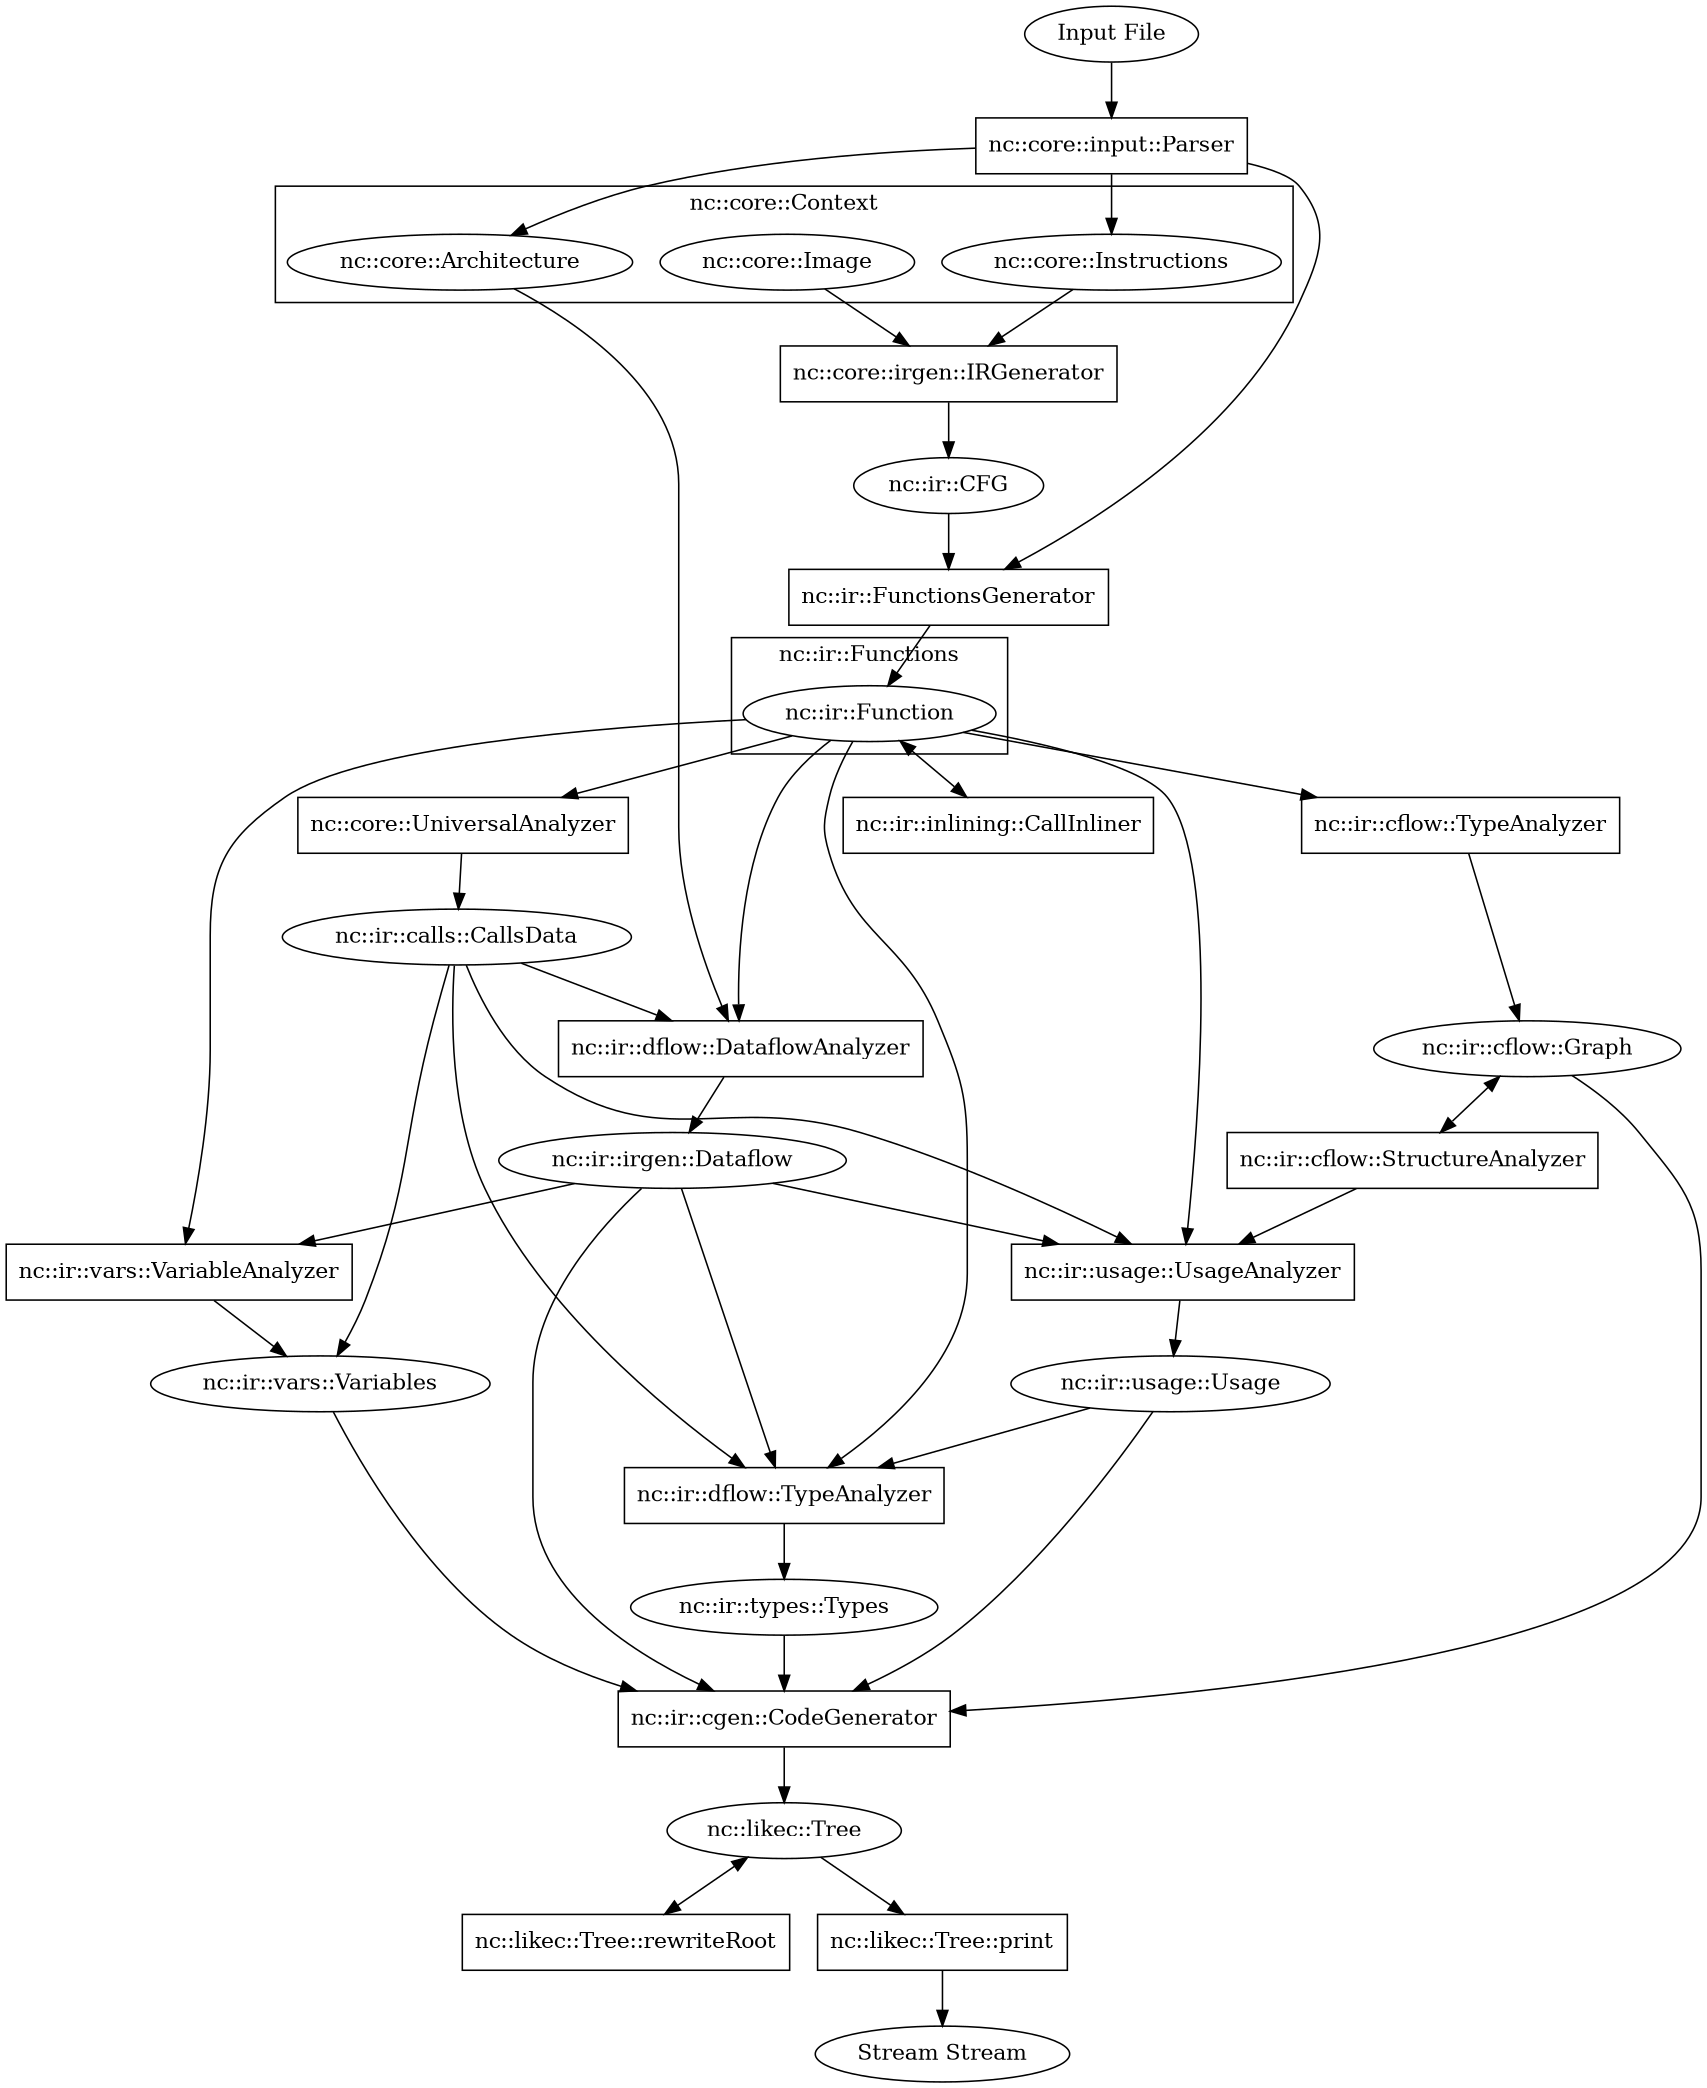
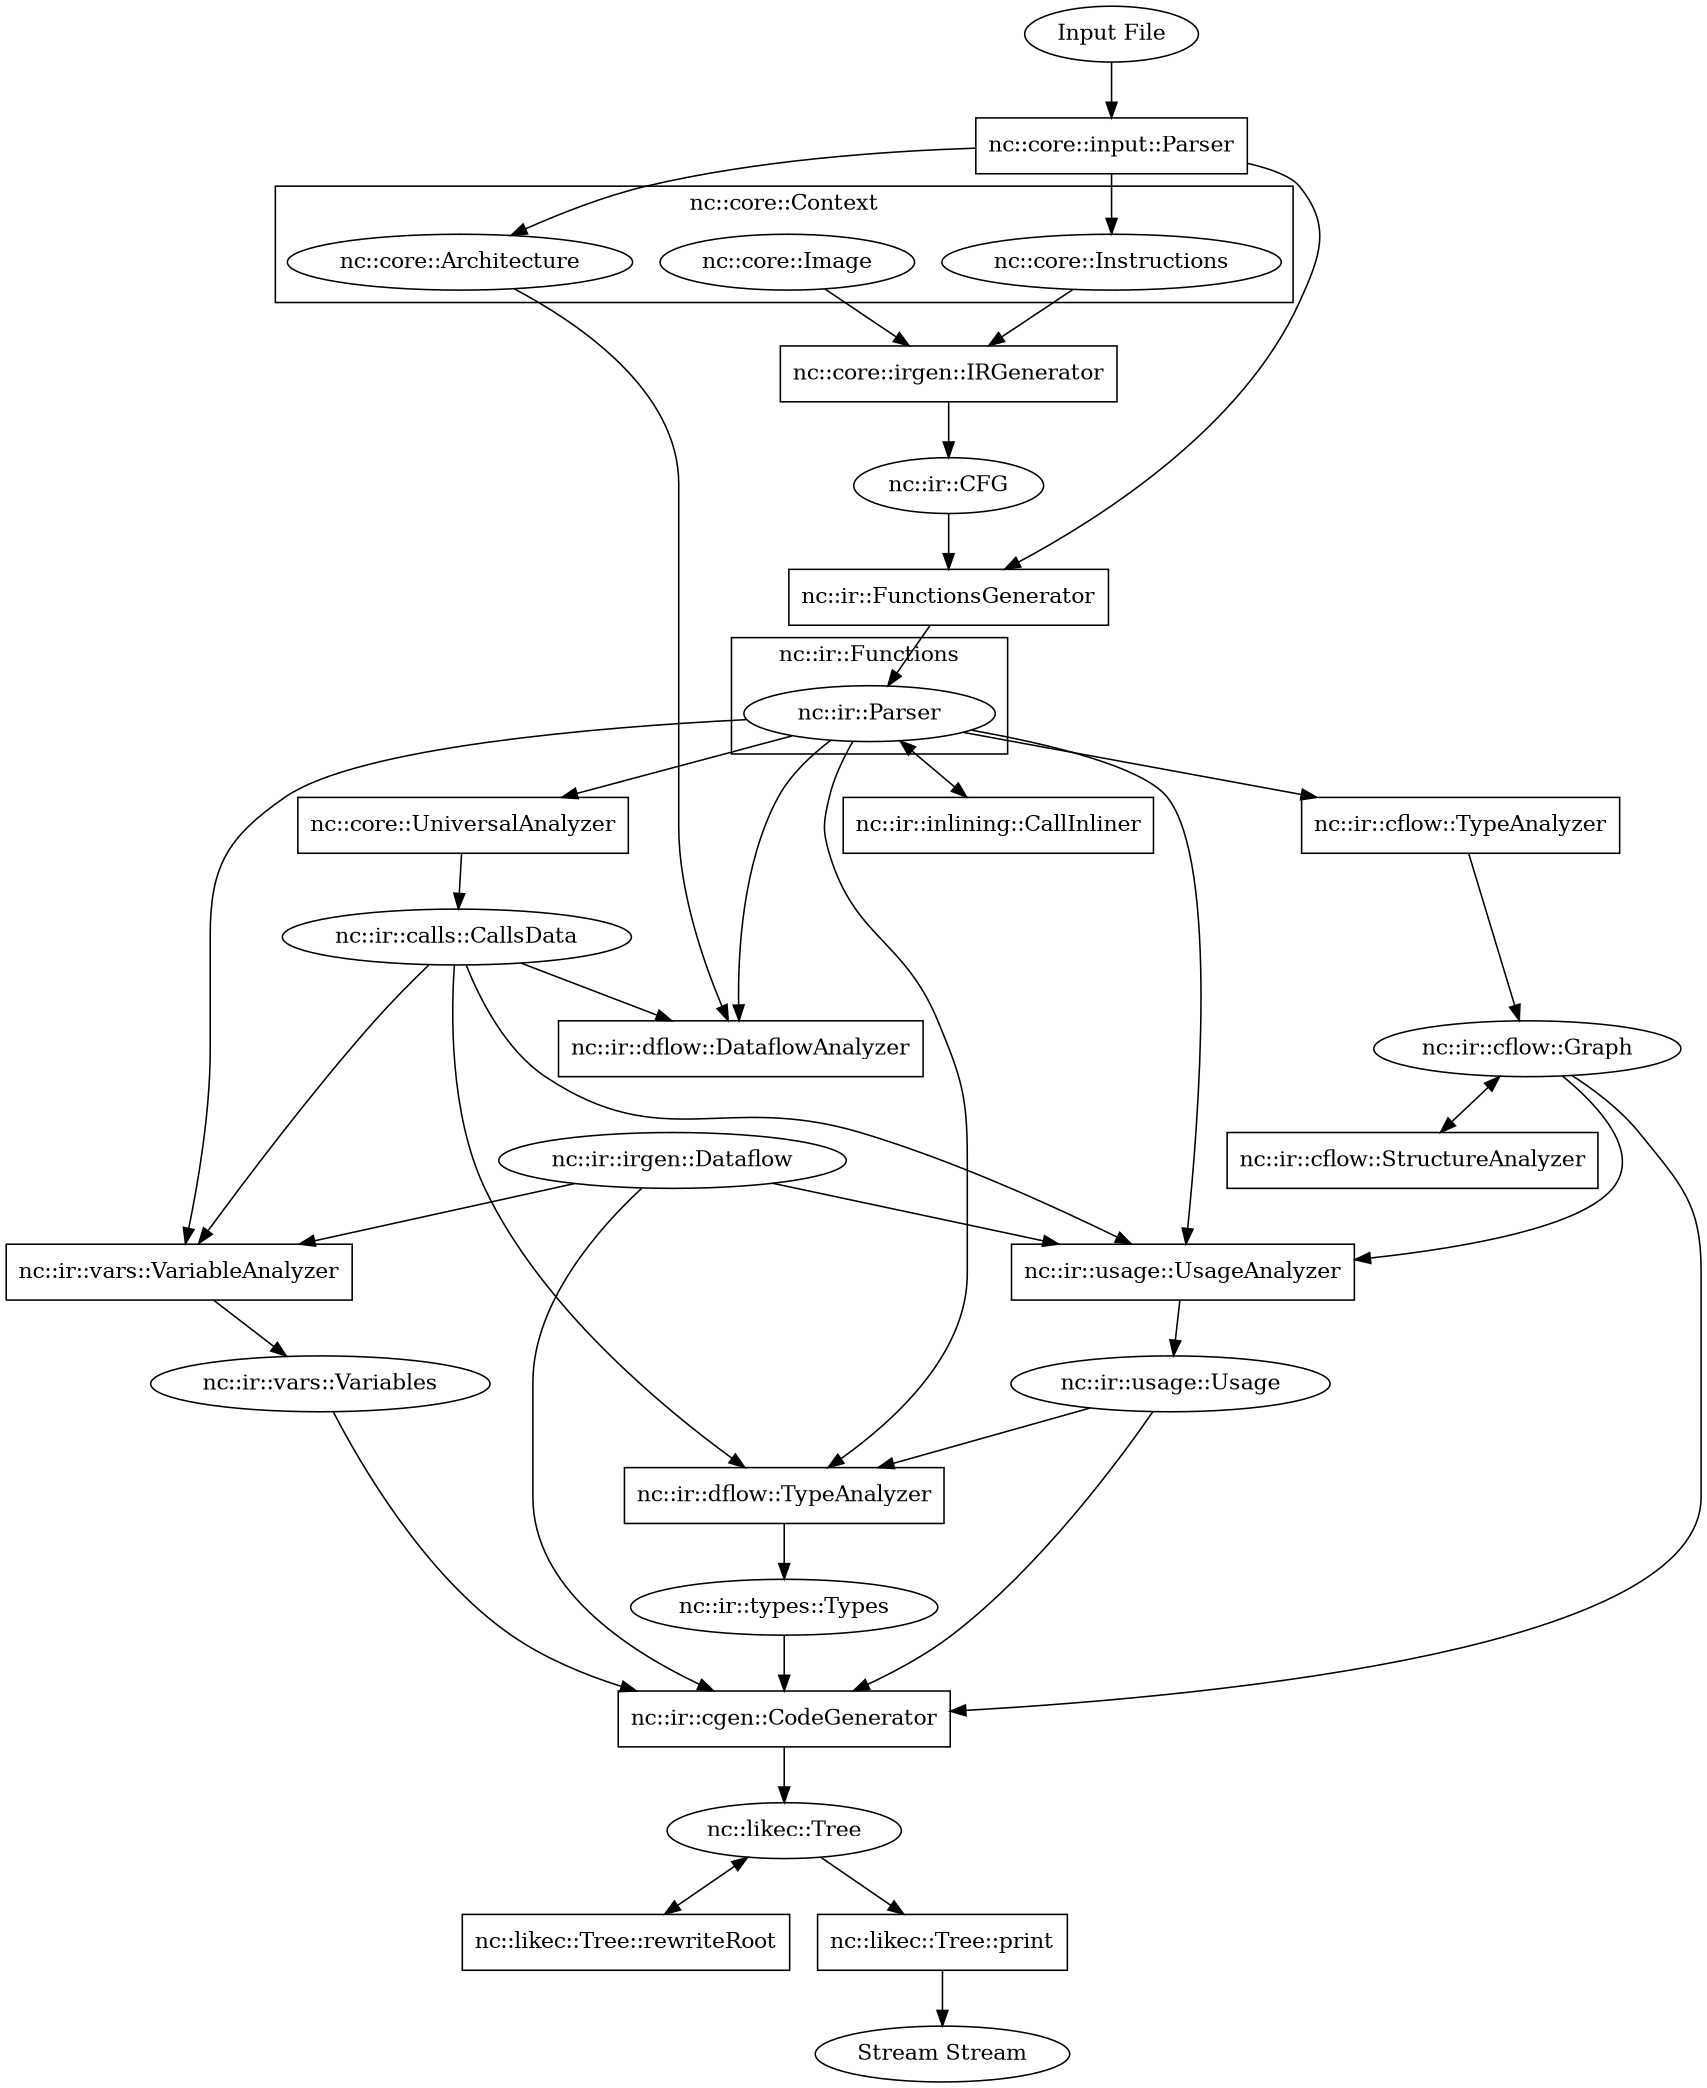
  digraph {
    compound=true
    fontname="DejaVu Serif"
    node [fontname="DejaVu Serif" shape=ellipse]
    edge [fontname="DejaVu Serif"]
    n1 [label="nc::core::Architecture"]
    n2 [label="nc::core::Instructions"]
    n3 [label="nc::core::Image"]
-   n4 [label="nc::ir::Function"]
+   n4 [label="nc::ir::Parser"]
    n5 [label="nc::ir::dflow::DataflowAnalyzer" shape=box]
    n6 [label="nc::core::irgen::IRGenerator" shape=box]
    n7 [label="nc::core::UniversalAnalyzer" shape=box]
    n8 [label="nc::ir::cflow::TypeAnalyzer" shape=box]
    n9 [label="nc::ir::usage::UsageAnalyzer" shape=box]
    n10 [label="nc::ir::dflow::TypeAnalyzer" shape=box]
    n11 [label="nc::ir::vars::VariableAnalyzer" shape=box]
    n12 [label="nc::ir::inlining::CallInliner" shape=box]
    n13 [label="Input File"]
    n14 [label="nc::core::input::Parser" shape=box]
    n15 [label="nc::ir::FunctionsGenerator" shape=box]
    n16 [label="nc::ir::CFG"]
    n17 [label="nc::ir::irgen::Dataflow"]
    n18 [label="nc::ir::calls::CallsData"]
    n19 [label="nc::ir::cflow::Graph"]
    n20 [label="nc::ir::usage::Usage"]
    n21 [label="nc::ir::types::Types"]
    n22 [label="nc::ir::vars::Variables"]
    n23 [label="nc::ir::cgen::CodeGenerator" shape=box]
    n24 [label="nc::likec::Tree"]
    n25 [label="nc::ir::cflow::StructureAnalyzer" shape=box]
    n26 [label="nc::likec::Tree::rewriteRoot" shape=box]
    n27 [label="nc::likec::Tree::print" shape=box]
    n28 [label="Stream Stream"]
    subgraph cluster_1 {
      label="nc::core::Context"
      n1
      n2
      n3
    }
    subgraph cluster_2 {
      label="nc::ir::Functions"
      n4
    }
    n1 -> n5
    n2 -> n6
    n3 -> n6
    n4 -> n5
    n4 -> n7
    n4 -> n8
    n4 -> n9
    n4 -> n10
    n4 -> n11
    n4 -> n12 [dir=both]
-   n5 -> n17
    n6 -> n16
    n7 -> n18
    n8 -> n19
    n9 -> n20
    n10 -> n21
    n11 -> n22
    n13 -> n14
    n14 -> n1
    n14 -> n2
    n14 -> n15
    n15 -> n4
    n16 -> n15
    n17 -> n9
-   n17 -> n10
    n17 -> n11
    n17 -> n23
    n18 -> n5
    n18 -> n9
    n18 -> n10
-   n18 -> n22
-   n25 -> n9
+   n18 -> n11
+   n19 -> n9
    n19 -> n23
    n19 -> n25 [dir=both]
    n20 -> n10
    n20 -> n23
    n21 -> n23
    n22 -> n23
    n23 -> n24
    n24 -> n26 [dir=both]
    n24 -> n27
    n27 -> n28
  }
